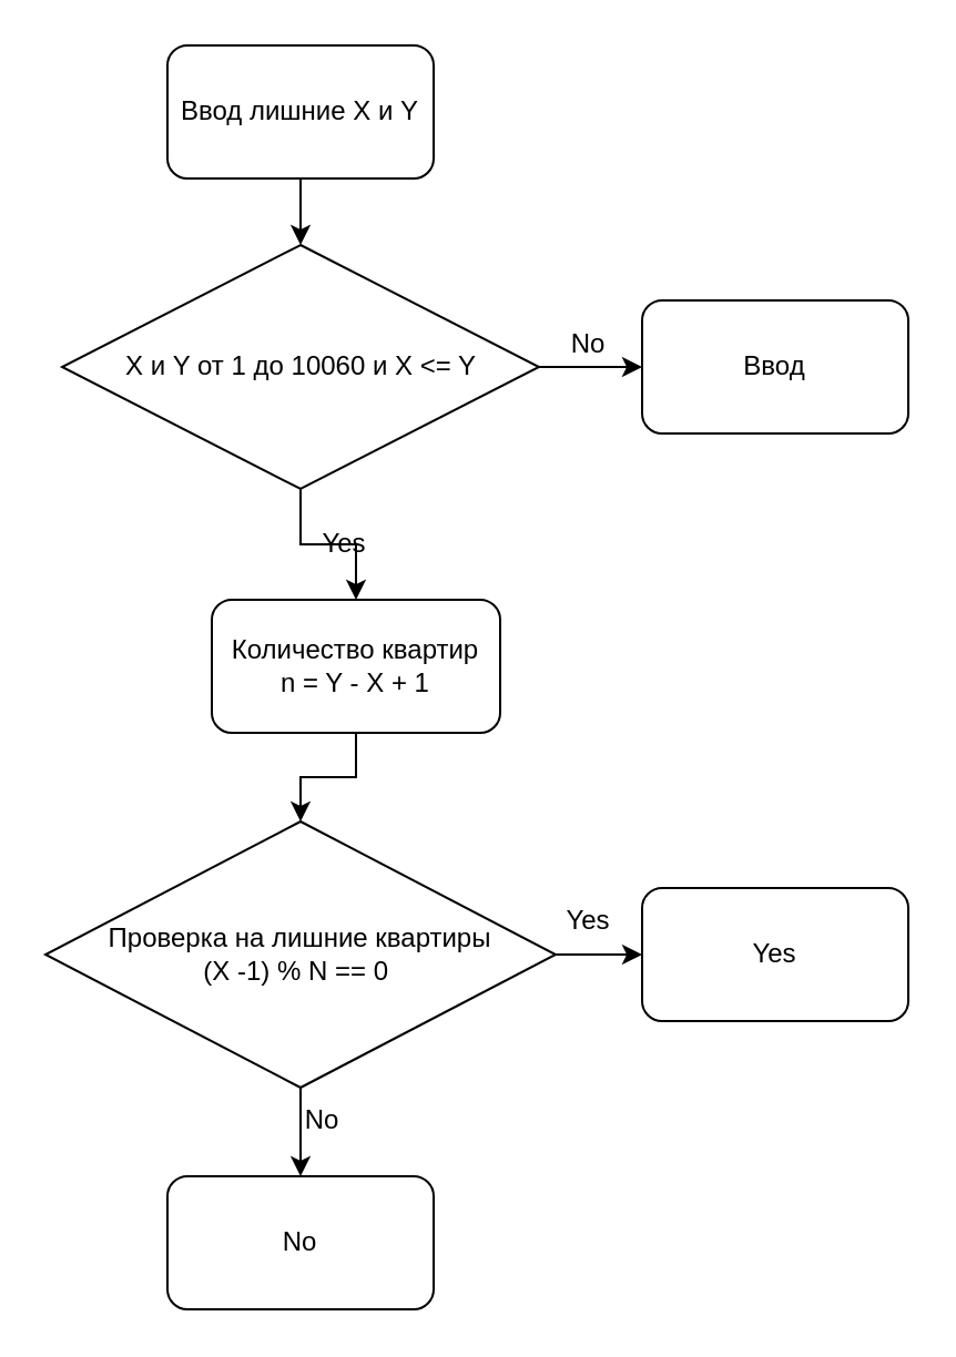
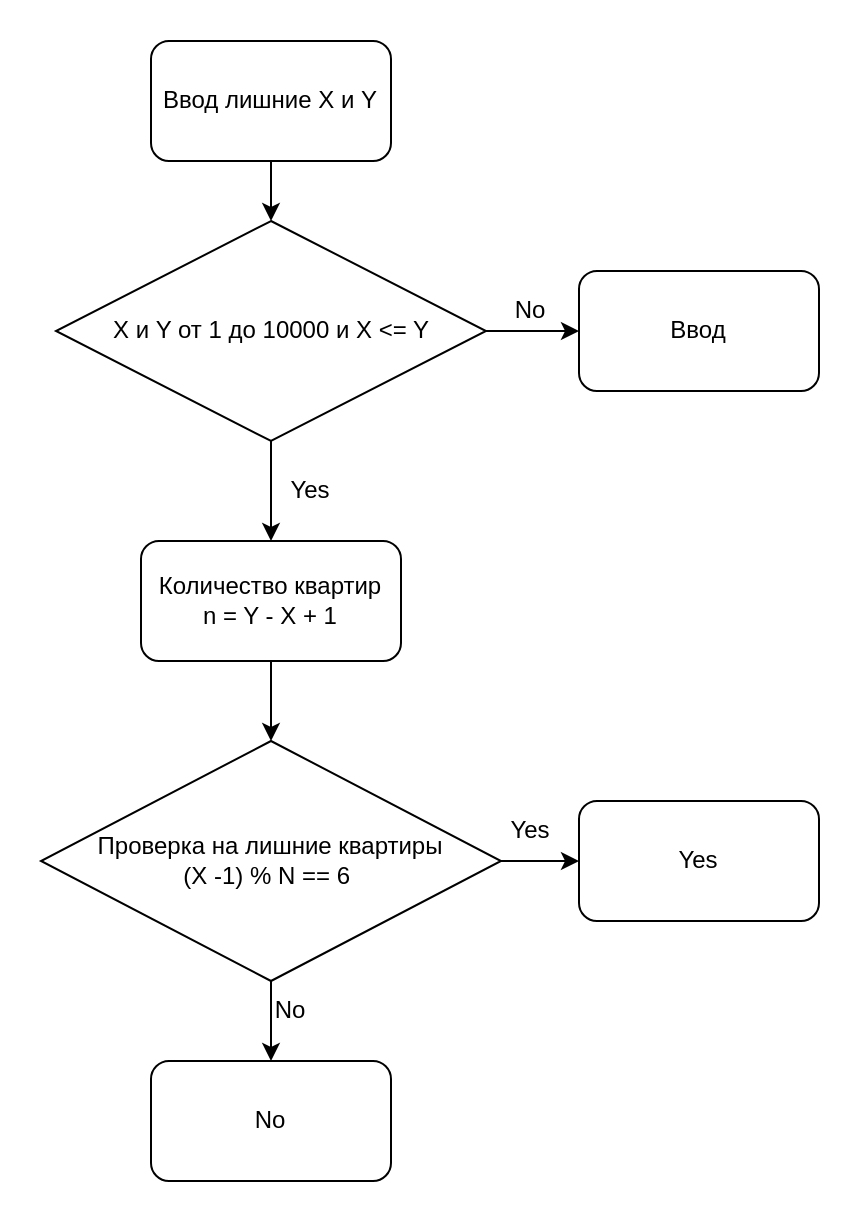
  <mxCell id="0" />
  <mxCell id="1" parent="0" />
  <mxCell id="2" value="" style="edgeStyle=orthogonalEdgeStyle;rounded=0;orthogonalLoop=1;jettySize=auto;html=1;" edge="1" parent="1" source="3" target="6"><mxGeometry relative="1" as="geometry" /></mxCell>
  <mxCell id="3" value="Ввод лишние X и Y" style="rounded=1;whiteSpace=wrap;html=1;" vertex="1" parent="1"><mxGeometry x="75" y="20" width="120" height="60" as="geometry" /></mxCell>
  <mxCell id="4" value="" style="edgeStyle=orthogonalEdgeStyle;rounded=0;orthogonalLoop=1;jettySize=auto;html=1;" edge="1" parent="1" source="6" target="7"><mxGeometry relative="1" as="geometry" /></mxCell>
  <mxCell id="5" value="" style="edgeStyle=orthogonalEdgeStyle;rounded=0;orthogonalLoop=1;jettySize=auto;html=1;" edge="1" parent="1" source="6" target="9"><mxGeometry relative="1" as="geometry" /></mxCell>
- <mxCell id="6" value="X и Y от 1 до 10060 и X &amp;lt;= Y" style="rhombus;whiteSpace=wrap;html=1;" vertex="1" parent="1"><mxGeometry x="27.5" y="110" width="215" height="110" as="geometry" /></mxCell>
+ <mxCell id="6" value="X и Y от 1 до 10000 и X &amp;lt;= Y" style="rhombus;whiteSpace=wrap;html=1;" vertex="1" parent="1"><mxGeometry x="27.5" y="110" width="215" height="110" as="geometry" /></mxCell>
  <mxCell id="7" value="Ввод" style="rounded=1;whiteSpace=wrap;html=1;" vertex="1" parent="1"><mxGeometry x="289" y="135" width="120" height="60" as="geometry" /></mxCell>
  <mxCell id="8" value="" style="edgeStyle=orthogonalEdgeStyle;rounded=0;orthogonalLoop=1;jettySize=auto;html=1;" edge="1" parent="1" source="9" target="14"><mxGeometry relative="1" as="geometry" /></mxCell>
- <mxCell id="9" value="Количество квартир&lt;br&gt;n = Y - X + 1" style="rounded=1;whiteSpace=wrap;html=1;" vertex="1" parent="1"><mxGeometry x="95" y="270" width="130" height="60" as="geometry" /></mxCell>
+ <mxCell id="9" value="Количество квартир&lt;br&gt;n = Y - X + 1" style="rounded=1;whiteSpace=wrap;html=1;" vertex="1" parent="1"><mxGeometry x="70" y="270" width="130" height="60" as="geometry" /></mxCell>
  <mxCell id="10" value="No" style="text;html=1;strokeColor=none;fillColor=none;align=center;verticalAlign=middle;whiteSpace=wrap;rounded=0;" vertex="1" parent="1"><mxGeometry x="235" y="140" width="60" height="30" as="geometry" /></mxCell>
  <mxCell id="11" value="Yes" style="text;html=1;strokeColor=none;fillColor=none;align=center;verticalAlign=middle;whiteSpace=wrap;rounded=0;" vertex="1" parent="1"><mxGeometry x="125" y="230" width="60" height="30" as="geometry" /></mxCell>
  <mxCell id="12" value="" style="edgeStyle=orthogonalEdgeStyle;rounded=0;orthogonalLoop=1;jettySize=auto;html=1;" edge="1" parent="1" source="14" target="15"><mxGeometry relative="1" as="geometry" /></mxCell>
  <mxCell id="13" value="" style="edgeStyle=orthogonalEdgeStyle;rounded=0;orthogonalLoop=1;jettySize=auto;html=1;" edge="1" parent="1" source="14" target="16"><mxGeometry relative="1" as="geometry" /></mxCell>
- <mxCell id="14" value="Проверка на лишние квартиры&lt;br&gt;(X -1) % N == 0&amp;nbsp;" style="rhombus;whiteSpace=wrap;html=1;" vertex="1" parent="1"><mxGeometry x="20" y="370" width="230" height="120" as="geometry" /></mxCell>
+ <mxCell id="14" value="Проверка на лишние квартиры&lt;br&gt;(X -1) % N == 6&amp;nbsp;" style="rhombus;whiteSpace=wrap;html=1;" vertex="1" parent="1"><mxGeometry x="20" y="370" width="230" height="120" as="geometry" /></mxCell>
  <mxCell id="15" value="Yes" style="rounded=1;whiteSpace=wrap;html=1;" vertex="1" parent="1"><mxGeometry x="289" y="400" width="120" height="60" as="geometry" /></mxCell>
  <mxCell id="16" value="No" style="rounded=1;whiteSpace=wrap;html=1;" vertex="1" parent="1"><mxGeometry x="75" y="530" width="120" height="60" as="geometry" /></mxCell>
  <mxCell id="17" value="Yes" style="text;html=1;strokeColor=none;fillColor=none;align=center;verticalAlign=middle;whiteSpace=wrap;rounded=0;" vertex="1" parent="1"><mxGeometry x="235" y="400" width="60" height="30" as="geometry" /></mxCell>
  <mxCell id="18" value="No" style="text;html=1;strokeColor=none;fillColor=none;align=center;verticalAlign=middle;whiteSpace=wrap;rounded=0;" vertex="1" parent="1"><mxGeometry x="115" y="490" width="60" height="30" as="geometry" /></mxCell>
